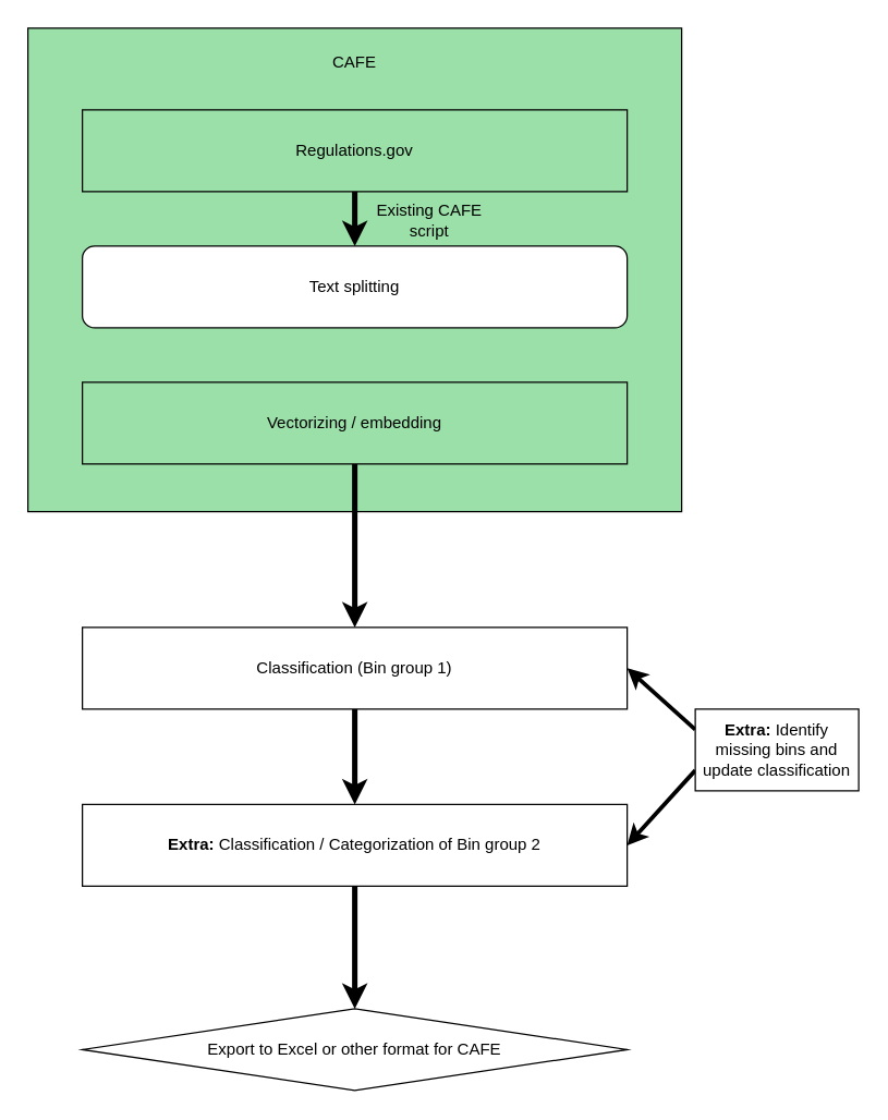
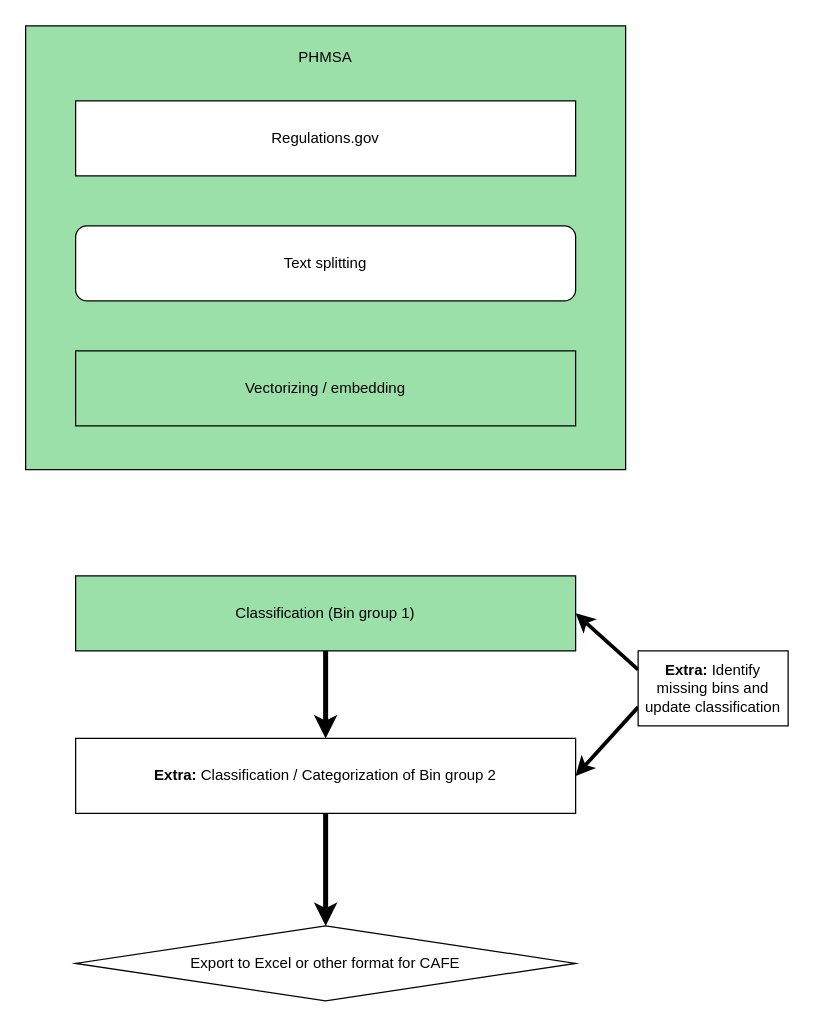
  <mxCell id="0" />
  <mxCell id="1" parent="0" />
  <mxCell id="2" value="" style="rounded=0;whiteSpace=wrap;html=1;fillColor=#9BE0A9;" parent="1" vertex="1"><mxGeometry x="20" width="480" height="355" as="geometry" y="20" /></mxCell>
- <mxCell id="3" style="edgeStyle=none;html=1;strokeWidth=4;" parent="1" source="4" target="5" edge="1"><mxGeometry relative="1" as="geometry" /></mxCell>
- <mxCell id="4" value="Regulations.gov" style="rounded=0;whiteSpace=wrap;html=1;fillColor=#9be0a9;" parent="1" vertex="1"><mxGeometry x="60" y="80" width="400" height="60" as="geometry" /></mxCell>
+ <mxCell id="4" value="Regulations.gov" style="rounded=0;whiteSpace=wrap;html=1;" parent="1" vertex="1"><mxGeometry x="60" y="80" width="400" height="60" as="geometry" /></mxCell>
  <mxCell id="5" value="Text splitting" style="whiteSpace=wrap;html=1;rounded=1;" parent="1" vertex="1"><mxGeometry x="60" y="180" width="400" height="60" as="geometry" /></mxCell>
- <mxCell id="6" style="edgeStyle=none;html=1;exitX=0.5;exitY=1;exitDx=0;exitDy=0;entryX=0.5;entryY=0;entryDx=0;entryDy=0;strokeWidth=4;" parent="1" source="7" target="9" edge="1"><mxGeometry relative="1" as="geometry" /></mxCell>
  <mxCell id="7" value="Vectorizing / embedding" style="rounded=0;whiteSpace=wrap;html=1;fillColor=#9be0a9;" parent="1" vertex="1"><mxGeometry x="60" y="280" width="400" height="60" as="geometry" /></mxCell>
  <mxCell id="8" style="edgeStyle=none;html=1;exitX=0.5;exitY=1;exitDx=0;exitDy=0;entryX=0.5;entryY=0;entryDx=0;entryDy=0;strokeWidth=4;" parent="1" source="9" target="12" edge="1"><mxGeometry relative="1" as="geometry" /></mxCell>
- <mxCell id="9" value="Classification (Bin group 1)" style="rounded=0;whiteSpace=wrap;html=1;" parent="1" vertex="1"><mxGeometry x="60" y="460" width="400" height="60" as="geometry" /></mxCell>
- <mxCell id="10" value="CAFE" style="text;html=1;strokeColor=none;fillColor=none;align=center;verticalAlign=middle;whiteSpace=wrap;rounded=0;" parent="1" vertex="1"><mxGeometry x="230" y="30" width="60" height="30" as="geometry" /></mxCell>
+ <mxCell id="9" value="Classification (Bin group 1)" style="rounded=0;whiteSpace=wrap;html=1;fillColor=#9be0a9;" parent="1" vertex="1"><mxGeometry x="60" y="460" width="400" height="60" as="geometry" /></mxCell>
+ <mxCell id="10" value="PHMSA" style="text;html=1;strokeColor=none;fillColor=none;align=center;verticalAlign=middle;whiteSpace=wrap;rounded=0;" parent="1" vertex="1"><mxGeometry x="230" y="30" width="60" height="30" as="geometry" /></mxCell>
  <mxCell id="11" style="edgeStyle=none;html=1;exitX=0.5;exitY=1;exitDx=0;exitDy=0;entryX=0.5;entryY=0;entryDx=0;entryDy=0;strokeWidth=4;" parent="1" source="12" target="16" edge="1"><mxGeometry relative="1" as="geometry" /></mxCell>
  <mxCell id="12" value="&lt;b&gt;Extra:&amp;nbsp;&lt;/b&gt;Classification / Categorization of Bin group 2" style="rounded=0;whiteSpace=wrap;html=1;" parent="1" vertex="1"><mxGeometry x="60" y="590" width="400" height="60" as="geometry" /></mxCell>
  <mxCell id="13" style="edgeStyle=none;html=1;exitX=0;exitY=0.25;exitDx=0;exitDy=0;entryX=1;entryY=0.5;entryDx=0;entryDy=0;strokeWidth=3;" parent="1" source="15" target="9" edge="1"><mxGeometry relative="1" as="geometry" /></mxCell>
  <mxCell id="14" style="edgeStyle=none;html=1;exitX=0;exitY=0.75;exitDx=0;exitDy=0;entryX=1;entryY=0.5;entryDx=0;entryDy=0;strokeWidth=3;" parent="1" source="15" target="12" edge="1"><mxGeometry relative="1" as="geometry" /></mxCell>
  <mxCell id="15" value="&lt;b&gt;Extra: &lt;/b&gt;Identify missing bins and update classification" style="rounded=0;whiteSpace=wrap;html=1;" parent="1" vertex="1"><mxGeometry x="510" y="520" width="120" height="60" as="geometry" /></mxCell>
  <mxCell id="16" value="Export to Excel or other format for CAFE" style="rhombus;whiteSpace=wrap;html=1;" parent="1" vertex="1"><mxGeometry x="60" y="740" width="400" height="60" as="geometry" /></mxCell>
- <mxCell id="17" value="Existing CAFE script" style="text;html=1;strokeColor=none;fillColor=none;align=center;verticalAlign=middle;whiteSpace=wrap;rounded=0;" vertex="1" parent="1"><mxGeometry x="270" y="146" width="90" height="30" as="geometry" /></mxCell>
